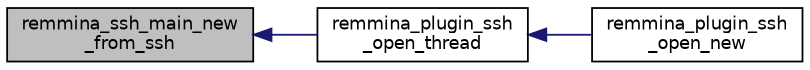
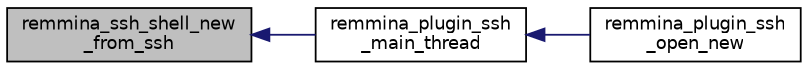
  digraph {
    rankdir=LR
    node [color=black fillcolor=white fontname=Helvetica fontsize=10 shape=record style=filled]
    edge [color=midnightblue dir=back fontname=Helvetica fontsize=10 labelfontname=Helvetica labelfontsize=10 style=solid]
-   n1 [fillcolor=grey75 fontcolor=black height=0.2 label="remmina_ssh_main_new\l_from_ssh" width=0.4]
-   n2 [height=0.2 label="remmina_plugin_ssh\l_open_thread" width=0.4]
+   n1 [fillcolor=grey75 fontcolor=black height=0.2 label="remmina_ssh_shell_new\l_from_ssh" width=0.4]
+   n2 [height=0.2 label="remmina_plugin_ssh\l_main_thread" width=0.4]
    n3 [height=0.2 label="remmina_plugin_ssh\l_open_new" width=0.4]
    n1 -> n2
    n2 -> n3
  }
